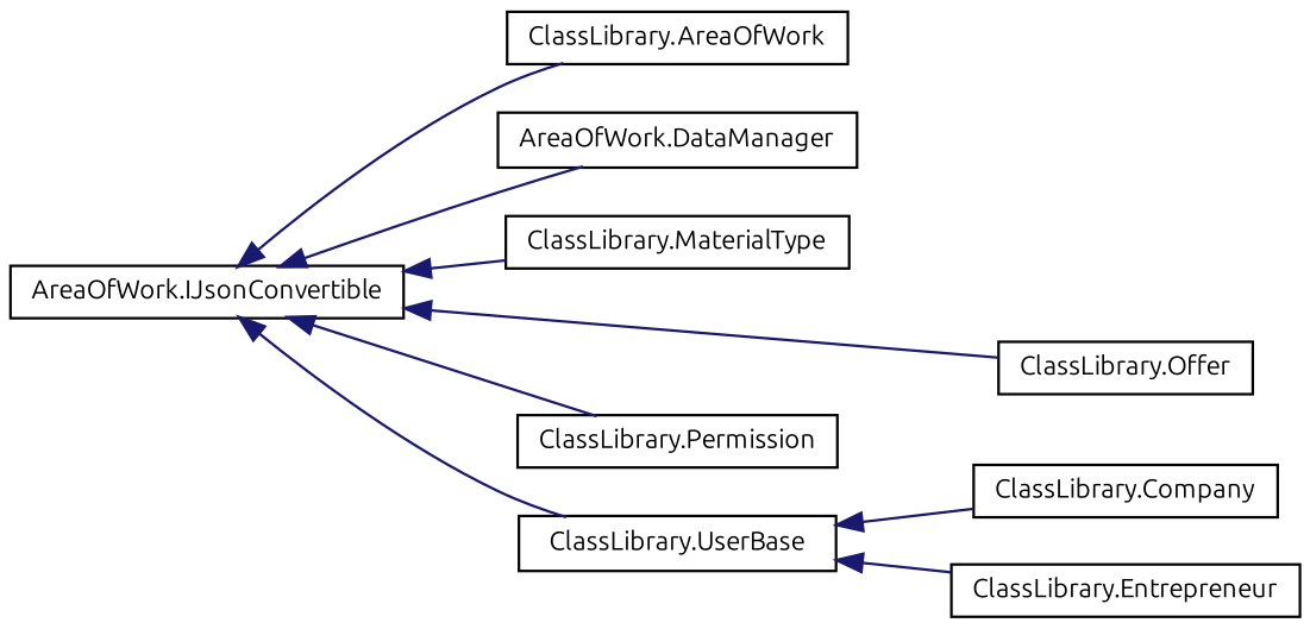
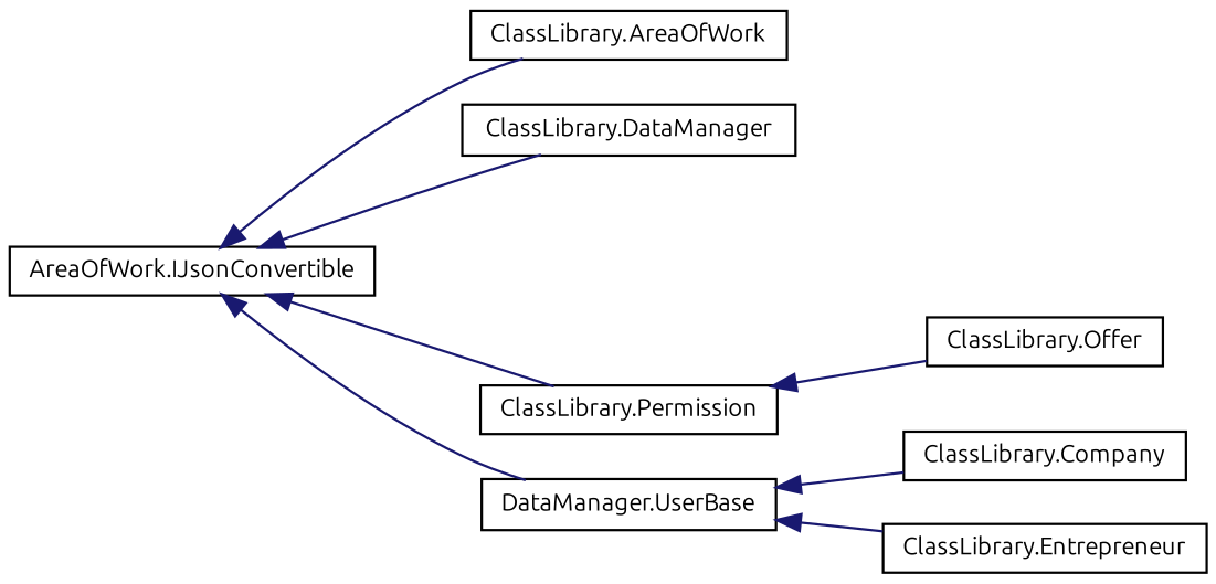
  digraph {
    fontname=Ubuntu
    rankdir=LR
    node [color=black fillcolor=white fontname=Ubuntu fontsize=10 shape=record style=filled]
    edge [color=midnightblue dir=back fontname=Ubuntu fontsize=10 labelfontname=Helvetica labelfontsize=10 style=solid]
    n1 [height=0.2 label="AreaOfWork.IJsonConvertible" width=0.4]
    n2 [height=0.2 label="ClassLibrary.AreaOfWork" width=0.4]
-   n3 [height=0.2 label="AreaOfWork.DataManager" width=0.4]
-   n4 [height=0.2 label="ClassLibrary.MaterialType" width=0.4]
+   n3 [height=0.2 label="ClassLibrary.DataManager" width=0.4]
    n5 [height=0.2 label="ClassLibrary.Offer" width=0.4]
    n6 [height=0.2 label="ClassLibrary.Permission" width=0.4]
-   n7 [height=0.2 label="ClassLibrary.UserBase" width=0.4]
+   n7 [height=0.2 label="DataManager.UserBase" width=0.4]
    n8 [height=0.2 label="ClassLibrary.Company" width=0.4]
    n9 [height=0.2 label="ClassLibrary.Entrepreneur" width=0.4]
    n1 -> n2
    n1 -> n3
-   n1 -> n4
-   n1 -> n5
+   n6 -> n5
    n1 -> n6
    n1 -> n7
    n7 -> n8
    n7 -> n9
  }
